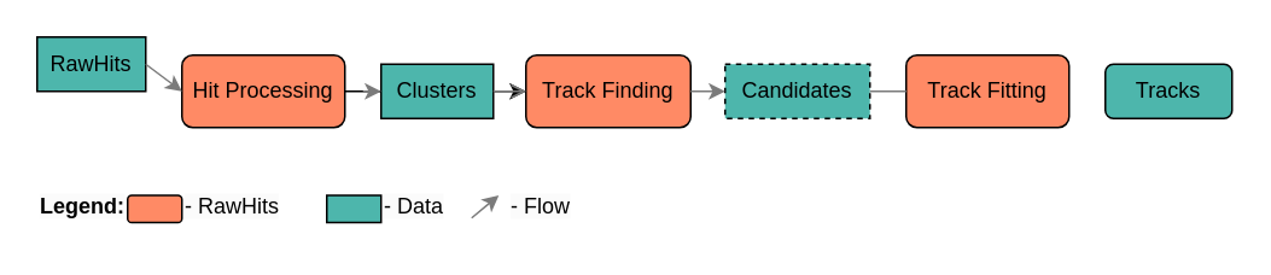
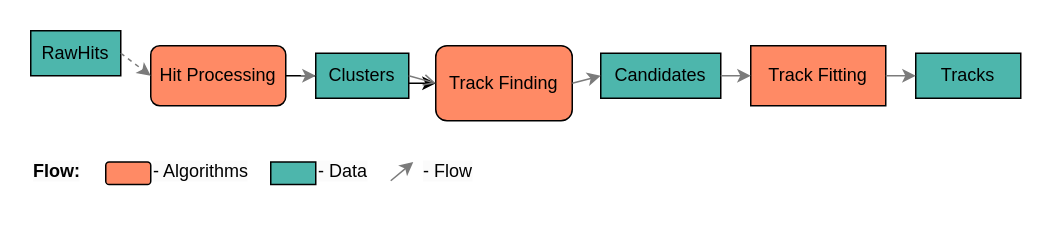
  <mxCell id="0" />
  <mxCell id="1" parent="0" />
  <mxCell id="2" value="RawHits" style="rounded=0;whiteSpace=wrap;html=1;fillColor=#4DB6AC;" parent="1" vertex="1"><mxGeometry x="20" y="20" width="60" height="30" as="geometry" /></mxCell>
  <mxCell id="3" value="" style="edgeStyle=orthogonalEdgeStyle;rounded=0;orthogonalLoop=1;jettySize=auto;html=1;" parent="1" source="4" target="6" edge="1"><mxGeometry relative="1" as="geometry" /></mxCell>
  <mxCell id="4" value="Hit Processing" style="rounded=1;whiteSpace=wrap;html=1;fillColor=#FF8A65;" parent="1" vertex="1"><mxGeometry x="100" y="30" width="90" height="40" as="geometry" /></mxCell>
  <mxCell id="5" value="Clusters" style="rounded=0;whiteSpace=wrap;html=1;fillColor=#4DB6AC;" parent="1" vertex="1"><mxGeometry x="210" y="35" width="62" height="30" as="geometry" /></mxCell>
- <mxCell id="6" value="Track Finding" style="rounded=1;whiteSpace=wrap;html=1;fillColor=#FF8A65;" parent="1" vertex="1"><mxGeometry x="290" y="30" width="91" height="40" as="geometry" /></mxCell>
- <mxCell id="7" value="Candidates" style="rounded=0;whiteSpace=wrap;html=1;fillColor=#4DB6AC;dashed=1;" parent="1" vertex="1"><mxGeometry x="400" y="35" width="80" height="30" as="geometry" /></mxCell>
- <mxCell id="8" value="Track Fitting" style="rounded=1;whiteSpace=wrap;html=1;fillColor=#FF8A65;" parent="1" vertex="1"><mxGeometry x="500" y="30" width="90" height="40" as="geometry" /></mxCell>
- <mxCell id="9" value="Tracks" style="whiteSpace=wrap;html=1;fillColor=#4DB6AC;rounded=1;" parent="1" vertex="1"><mxGeometry x="610" y="35" width="70" height="30" as="geometry" /></mxCell>
- <mxCell id="10" value="" style="endArrow=classic;html=1;rounded=0;exitX=1;exitY=0.5;exitDx=0;exitDy=0;entryX=0;entryY=0.5;entryDx=0;entryDy=0;strokeColor=#7B7B7B;" parent="1" source="2" target="4" edge="1"><mxGeometry width="50" height="50" relative="1" as="geometry"><mxPoint x="385" y="425" as="sourcePoint" /><mxPoint x="435" y="375" as="targetPoint" /></mxGeometry></mxCell>
+ <mxCell id="6" value="Track Finding" style="rounded=1;whiteSpace=wrap;html=1;fillColor=#FF8A65;" parent="1" vertex="1"><mxGeometry x="290" y="30" width="91" height="50" as="geometry" /></mxCell>
+ <mxCell id="7" value="Candidates" style="rounded=0;whiteSpace=wrap;html=1;fillColor=#4DB6AC;" parent="1" vertex="1"><mxGeometry x="400" y="35" width="80" height="30" as="geometry" /></mxCell>
+ <mxCell id="8" value="Track Fitting" style="whiteSpace=wrap;html=1;fillColor=#FF8A65;rounded=0;" parent="1" vertex="1"><mxGeometry x="500" y="30" width="90" height="40" as="geometry" /></mxCell>
+ <mxCell id="9" value="Tracks" style="rounded=0;whiteSpace=wrap;html=1;fillColor=#4DB6AC;" parent="1" vertex="1"><mxGeometry x="610" y="35" width="70" height="30" as="geometry" /></mxCell>
+ <mxCell id="10" value="" style="endArrow=classic;html=1;rounded=0;exitX=1;exitY=0.5;exitDx=0;exitDy=0;entryX=0;entryY=0.5;entryDx=0;entryDy=0;strokeColor=#7B7B7B;dashed=1;" parent="1" source="2" target="4" edge="1"><mxGeometry width="50" height="50" relative="1" as="geometry"><mxPoint x="385" y="425" as="sourcePoint" /><mxPoint x="435" y="375" as="targetPoint" /></mxGeometry></mxCell>
  <mxCell id="11" value="" style="endArrow=classic;html=1;rounded=0;entryX=0;entryY=0.5;entryDx=0;entryDy=0;strokeColor=#7B7B7B;" parent="1" target="5" edge="1"><mxGeometry width="50" height="50" relative="1" as="geometry"><mxPoint x="200" y="50" as="sourcePoint" /><mxPoint x="215" y="49.76" as="targetPoint" /></mxGeometry></mxCell>
  <mxCell id="12" value="" style="endArrow=open;html=1;rounded=0;exitX=1;exitY=0.5;exitDx=0;exitDy=0;entryX=0;entryY=0.5;entryDx=0;entryDy=0;strokeColor=#7B7B7B;" parent="1" source="5" target="6" edge="1"><mxGeometry width="50" height="50" relative="1" as="geometry"><mxPoint x="225" y="59.5" as="sourcePoint" /><mxPoint x="255" y="59.5" as="targetPoint" /></mxGeometry></mxCell>
  <mxCell id="13" value="" style="endArrow=classic;html=1;rounded=0;exitX=1;exitY=0.5;exitDx=0;exitDy=0;entryX=0;entryY=0.5;entryDx=0;entryDy=0;strokeColor=#7B7B7B;" parent="1" source="6" target="7" edge="1"><mxGeometry width="50" height="50" relative="1" as="geometry"><mxPoint x="235" y="69.5" as="sourcePoint" /><mxPoint x="265" y="69.5" as="targetPoint" /></mxGeometry></mxCell>
- <mxCell id="14" value="" style="endArrow=none;html=1;rounded=0;exitX=1;exitY=0.5;exitDx=0;exitDy=0;entryX=0;entryY=0.5;entryDx=0;entryDy=0;strokeColor=#7B7B7B;" parent="1" source="7" target="8" edge="1"><mxGeometry width="50" height="50" relative="1" as="geometry"><mxPoint x="245" y="79.5" as="sourcePoint" /><mxPoint x="275" y="79.5" as="targetPoint" /></mxGeometry></mxCell>
+ <mxCell id="14" value="" style="endArrow=classic;html=1;rounded=0;exitX=1;exitY=0.5;exitDx=0;exitDy=0;entryX=0;entryY=0.5;entryDx=0;entryDy=0;strokeColor=#7B7B7B;" parent="1" source="7" target="8" edge="1"><mxGeometry width="50" height="50" relative="1" as="geometry"><mxPoint x="245" y="79.5" as="sourcePoint" /><mxPoint x="275" y="79.5" as="targetPoint" /></mxGeometry></mxCell>
+ <mxCell id="15" value="" style="endArrow=classic;html=1;rounded=0;exitX=1;exitY=0.5;exitDx=0;exitDy=0;entryX=0;entryY=0.5;entryDx=0;entryDy=0;strokeColor=#7B7B7B;" parent="1" source="8" target="9" edge="1"><mxGeometry width="50" height="50" relative="1" as="geometry"><mxPoint x="255" y="89.5" as="sourcePoint" /><mxPoint x="285" y="89.5" as="targetPoint" /></mxGeometry></mxCell>
  <mxCell id="16" style="edgeStyle=orthogonalEdgeStyle;rounded=0;orthogonalLoop=1;jettySize=auto;html=1;exitX=0.5;exitY=1;exitDx=0;exitDy=0;" parent="1" source="6" target="6" edge="1"><mxGeometry relative="1" as="geometry" /></mxCell>
- <mxCell id="17" value="&lt;span style=&quot;color: rgb(0, 0, 0); font-family: Helvetica; font-size: 12px; font-style: normal; font-variant-ligatures: normal; font-variant-caps: normal; letter-spacing: normal; orphans: 2; text-align: center; text-indent: 0px; text-transform: none; widows: 2; word-spacing: 0px; -webkit-text-stroke-width: 0px; white-space: normal; background-color: rgb(251, 251, 251); text-decoration-thickness: initial; text-decoration-style: initial; text-decoration-color: initial; float: none; display: inline !important;&quot;&gt;&lt;b&gt;Legend:&lt;/b&gt;&lt;/span&gt;" style="text;whiteSpace=wrap;html=1;" parent="1" vertex="1"><mxGeometry x="20" y="100" width="90" height="30" as="geometry" /></mxCell>
+ <mxCell id="17" value="&lt;span style=&quot;color: rgb(0, 0, 0); font-family: Helvetica; font-size: 12px; font-style: normal; font-variant-ligatures: normal; font-variant-caps: normal; letter-spacing: normal; orphans: 2; text-align: center; text-indent: 0px; text-transform: none; widows: 2; word-spacing: 0px; -webkit-text-stroke-width: 0px; white-space: normal; background-color: rgb(251, 251, 251); text-decoration-thickness: initial; text-decoration-style: initial; text-decoration-color: initial; float: none; display: inline !important;&quot;&gt;&lt;b&gt;Flow:&lt;/b&gt;&lt;/span&gt;" style="text;whiteSpace=wrap;html=1;" parent="1" vertex="1"><mxGeometry x="20" y="100" width="90" height="30" as="geometry" /></mxCell>
  <mxCell id="18" value="" style="rounded=1;whiteSpace=wrap;html=1;fillColor=#FF8A65;" parent="1" vertex="1"><mxGeometry x="70" y="107.5" width="30" height="15" as="geometry" /></mxCell>
- <mxCell id="19" value="&lt;span style=&quot;color: rgb(0, 0, 0); font-family: Helvetica; font-size: 12px; font-style: normal; font-variant-ligatures: normal; font-variant-caps: normal; font-weight: 400; letter-spacing: normal; orphans: 2; text-align: center; text-indent: 0px; text-transform: none; widows: 2; word-spacing: 0px; -webkit-text-stroke-width: 0px; white-space: normal; background-color: rgb(251, 251, 251); text-decoration-thickness: initial; text-decoration-style: initial; text-decoration-color: initial; float: none; display: inline !important;&quot;&gt;- RawHits&lt;/span&gt;" style="text;whiteSpace=wrap;html=1;" parent="1" vertex="1"><mxGeometry x="100" y="100" width="70" height="30" as="geometry" /></mxCell>
+ <mxCell id="19" value="&lt;span style=&quot;color: rgb(0, 0, 0); font-family: Helvetica; font-size: 12px; font-style: normal; font-variant-ligatures: normal; font-variant-caps: normal; font-weight: 400; letter-spacing: normal; orphans: 2; text-align: center; text-indent: 0px; text-transform: none; widows: 2; word-spacing: 0px; -webkit-text-stroke-width: 0px; white-space: normal; background-color: rgb(251, 251, 251); text-decoration-thickness: initial; text-decoration-style: initial; text-decoration-color: initial; float: none; display: inline !important;&quot;&gt;- Algorithms&lt;/span&gt;" style="text;whiteSpace=wrap;html=1;" parent="1" vertex="1"><mxGeometry x="100" y="100" width="70" height="30" as="geometry" /></mxCell>
  <mxCell id="20" value="" style="rounded=0;whiteSpace=wrap;html=1;fillColor=#4DB6AC;" parent="1" vertex="1"><mxGeometry x="180" y="107.5" width="30" height="15" as="geometry" /></mxCell>
  <mxCell id="21" value="&lt;span style=&quot;color: rgb(0, 0, 0); font-family: Helvetica; font-size: 12px; font-style: normal; font-variant-ligatures: normal; font-variant-caps: normal; font-weight: 400; letter-spacing: normal; orphans: 2; text-align: center; text-indent: 0px; text-transform: none; widows: 2; word-spacing: 0px; -webkit-text-stroke-width: 0px; white-space: normal; background-color: rgb(251, 251, 251); text-decoration-thickness: initial; text-decoration-style: initial; text-decoration-color: initial; float: none; display: inline !important;&quot;&gt;- Data&lt;/span&gt;" style="text;whiteSpace=wrap;html=1;" parent="1" vertex="1"><mxGeometry x="210" y="100" width="40" height="30" as="geometry" /></mxCell>
  <mxCell id="22" value="" style="endArrow=classic;html=1;rounded=0;entryX=0;entryY=0.5;entryDx=0;entryDy=0;strokeColor=#7B7B7B;" parent="1" edge="1"><mxGeometry width="50" height="50" relative="1" as="geometry"><mxPoint x="260" y="120" as="sourcePoint" /><mxPoint x="275" y="107.5" as="targetPoint" /></mxGeometry></mxCell>
  <mxCell id="23" value="&lt;span style=&quot;color: rgb(0, 0, 0); font-family: Helvetica; font-size: 12px; font-style: normal; font-variant-ligatures: normal; font-variant-caps: normal; font-weight: 400; letter-spacing: normal; orphans: 2; text-align: center; text-indent: 0px; text-transform: none; widows: 2; word-spacing: 0px; -webkit-text-stroke-width: 0px; white-space: normal; background-color: rgb(251, 251, 251); text-decoration-thickness: initial; text-decoration-style: initial; text-decoration-color: initial; float: none; display: inline !important;&quot;&gt;- Flow&lt;/span&gt;" style="text;whiteSpace=wrap;html=1;" parent="1" vertex="1"><mxGeometry x="280" y="100" width="40" height="30" as="geometry" /></mxCell>
